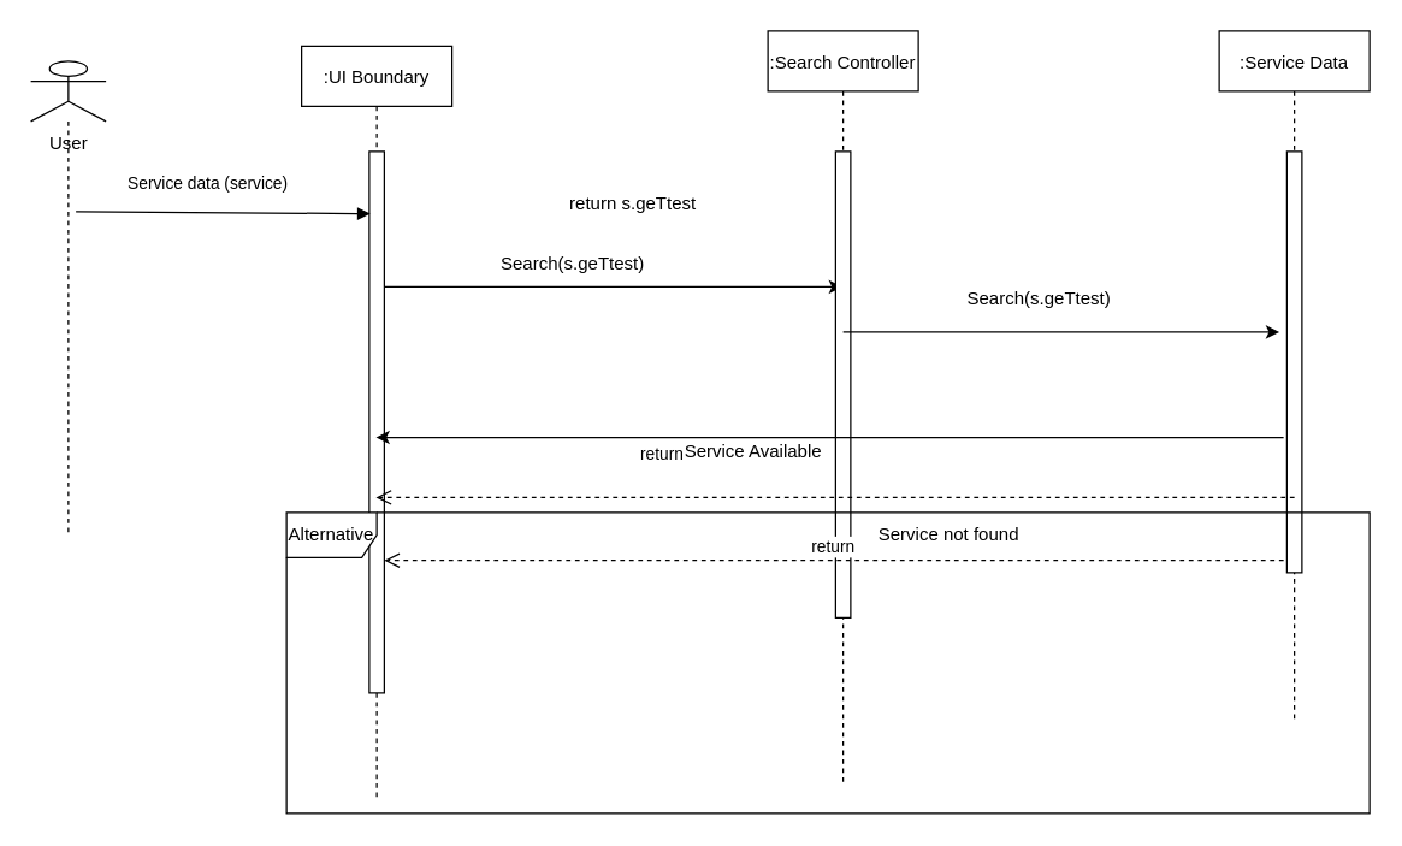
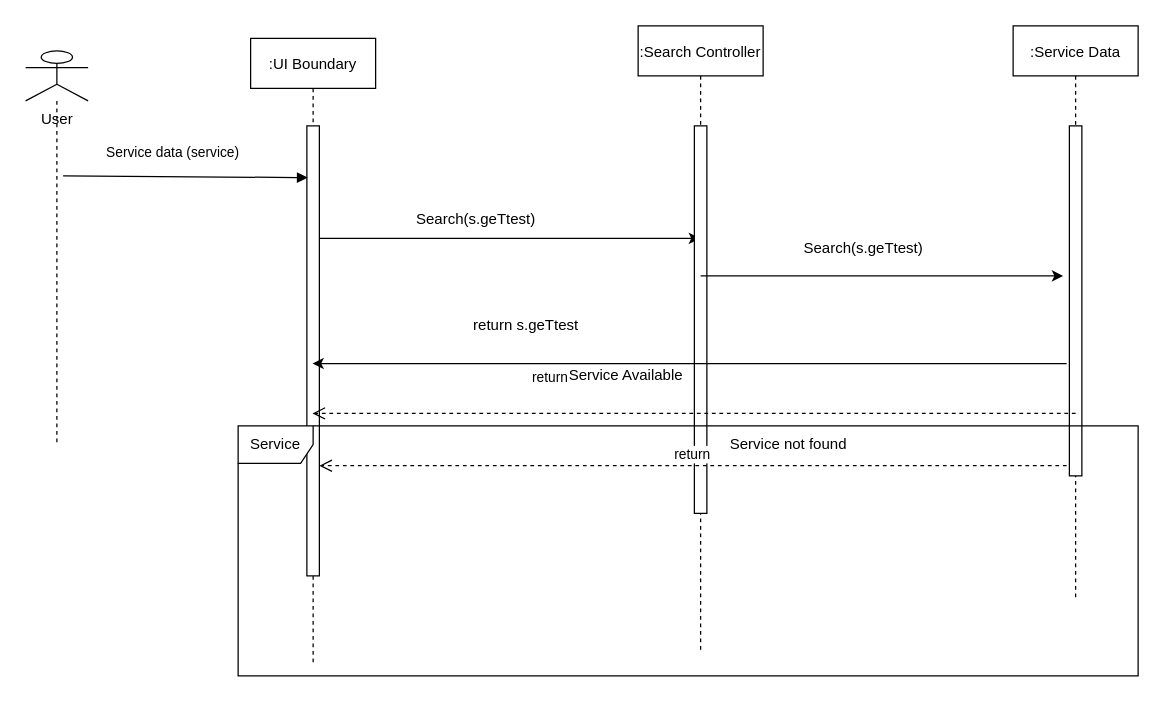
  <mxCell id="0" />
  <mxCell id="1" parent="0" />
  <mxCell id="2" value=":UI Boundary" style="shape=umlLifeline;perimeter=lifelinePerimeter;container=1;collapsible=0;recursiveResize=0;rounded=0;shadow=0;strokeWidth=1;" parent="1" vertex="1"><mxGeometry x="200" y="30" width="100" height="500" as="geometry" /></mxCell>
  <mxCell id="3" value="" style="points=[];perimeter=orthogonalPerimeter;rounded=0;shadow=0;strokeWidth=1;" parent="2" vertex="1"><mxGeometry x="45" y="70" width="10" height="360" as="geometry" /></mxCell>
  <mxCell id="4" value="" style="endArrow=classic;html=1;rounded=0;" edge="1" parent="2" target="5"><mxGeometry width="50" height="50" relative="1" as="geometry"><mxPoint x="55" y="160" as="sourcePoint" /><mxPoint x="105" y="110" as="targetPoint" /></mxGeometry></mxCell>
  <mxCell id="5" value=":Search Controller" style="shape=umlLifeline;perimeter=lifelinePerimeter;container=1;collapsible=0;recursiveResize=0;rounded=0;shadow=0;strokeWidth=1;" parent="1" vertex="1"><mxGeometry x="510" y="20" width="100" height="500" as="geometry" /></mxCell>
  <mxCell id="6" value="" style="points=[];perimeter=orthogonalPerimeter;rounded=0;shadow=0;strokeWidth=1;" parent="5" vertex="1"><mxGeometry x="45" y="80" width="10" height="310" as="geometry" /></mxCell>
  <mxCell id="7" value="return" style="verticalAlign=bottom;endArrow=open;dashed=1;endSize=8;shadow=0;strokeWidth=1;exitX=-0.22;exitY=0.971;exitDx=0;exitDy=0;exitPerimeter=0;" parent="1" source="9" target="3" edge="1"><mxGeometry relative="1" as="geometry"><mxPoint x="255" y="196" as="targetPoint" /></mxGeometry></mxCell>
  <mxCell id="8" value=":Service Data" style="shape=umlLifeline;perimeter=lifelinePerimeter;container=1;collapsible=0;recursiveResize=0;rounded=0;shadow=0;strokeWidth=1;" parent="1" vertex="1"><mxGeometry x="810" y="20" width="100" height="460" as="geometry" /></mxCell>
  <mxCell id="9" value="" style="points=[];perimeter=orthogonalPerimeter;rounded=0;shadow=0;strokeWidth=1;" parent="8" vertex="1"><mxGeometry x="45" y="80" width="10" height="280" as="geometry" /></mxCell>
  <mxCell id="10" value="" style="shape=umlLifeline;participant=umlActor;perimeter=lifelinePerimeter;whiteSpace=wrap;html=1;container=1;collapsible=0;recursiveResize=0;verticalAlign=top;spacingTop=36;outlineConnect=0;" vertex="1" parent="1"><mxGeometry x="20" y="40" width="50" height="315" as="geometry" /></mxCell>
  <mxCell id="11" value="User" style="text;html=1;align=center;verticalAlign=middle;resizable=0;points=[];autosize=1;strokeColor=none;fillColor=none;" vertex="1" parent="10"><mxGeometry y="40" width="50" height="30" as="geometry" /></mxCell>
  <mxCell id="12" value="Service data (service)" style="verticalAlign=bottom;endArrow=block;shadow=0;strokeWidth=1;entryX=0.06;entryY=0.115;entryDx=0;entryDy=0;entryPerimeter=0;" edge="1" parent="1" target="3"><mxGeometry x="-0.1" y="10" relative="1" as="geometry"><mxPoint x="50" y="140" as="sourcePoint" /><mxPoint x="240" y="140" as="targetPoint" /><mxPoint as="offset" /></mxGeometry></mxCell>
  <mxCell id="13" value="Search(s.geTtest)" style="text;html=1;align=center;verticalAlign=middle;resizable=0;points=[];autosize=1;strokeColor=none;fillColor=none;" vertex="1" parent="1"><mxGeometry x="320" y="160" width="120" height="30" as="geometry" /></mxCell>
  <mxCell id="14" value="" style="endArrow=classic;html=1;rounded=0;" edge="1" parent="1"><mxGeometry width="50" height="50" relative="1" as="geometry"><mxPoint x="560" y="220" as="sourcePoint" /><mxPoint x="850" y="220" as="targetPoint" /></mxGeometry></mxCell>
  <mxCell id="15" value="Search(s.geTtest)" style="text;html=1;align=center;verticalAlign=middle;resizable=0;points=[];autosize=1;strokeColor=none;fillColor=none;" vertex="1" parent="1"><mxGeometry x="630" y="182.5" width="120" height="30" as="geometry" /></mxCell>
  <mxCell id="16" value="return" style="verticalAlign=bottom;endArrow=open;dashed=1;endSize=8;exitX=0;exitY=0.95;shadow=0;strokeWidth=1;" edge="1" parent="1" target="2"><mxGeometry x="0.376" y="-20" relative="1" as="geometry"><mxPoint x="560" y="330" as="targetPoint" /><mxPoint x="860" y="330" as="sourcePoint" /><mxPoint as="offset" /></mxGeometry></mxCell>
  <mxCell id="17" value="Service Available" style="text;html=1;align=center;verticalAlign=middle;resizable=0;points=[];autosize=1;strokeColor=none;fillColor=none;" vertex="1" parent="1"><mxGeometry x="445" y="285" width="110" height="30" as="geometry" /></mxCell>
  <mxCell id="18" value="" style="endArrow=classic;html=1;rounded=0;exitX=-0.22;exitY=0.679;exitDx=0;exitDy=0;exitPerimeter=0;" edge="1" parent="1" source="9" target="2"><mxGeometry width="50" height="50" relative="1" as="geometry"><mxPoint x="390" y="300" as="sourcePoint" /><mxPoint x="440" y="250" as="targetPoint" /></mxGeometry></mxCell>
- <mxCell id="19" value="return s.geTtest" style="text;html=1;align=center;verticalAlign=middle;resizable=0;points=[];autosize=1;strokeColor=none;fillColor=none;" vertex="1" parent="1"><mxGeometry x="365" y="120" width="110" height="30" as="geometry" /></mxCell>
+ <mxCell id="19" value="return s.geTtest" style="text;html=1;align=center;verticalAlign=middle;resizable=0;points=[];autosize=1;strokeColor=none;fillColor=none;" vertex="1" parent="1"><mxGeometry x="365" y="245" width="110" height="30" as="geometry" /></mxCell>
  <mxCell id="20" value="Service not found" style="text;html=1;align=center;verticalAlign=middle;resizable=0;points=[];autosize=1;strokeColor=none;fillColor=none;" vertex="1" parent="1"><mxGeometry x="570" y="340" width="120" height="30" as="geometry" /></mxCell>
- <mxCell id="21" value="Alternative" style="shape=umlFrame;whiteSpace=wrap;html=1;" vertex="1" parent="1"><mxGeometry x="190" y="340" width="720" height="200" as="geometry" /></mxCell>
+ <mxCell id="21" value="Service" style="shape=umlFrame;whiteSpace=wrap;html=1;" vertex="1" parent="1"><mxGeometry x="190" y="340" width="720" height="200" as="geometry" /></mxCell>
